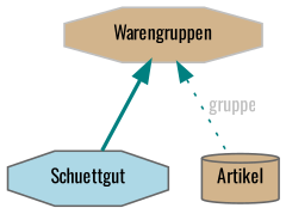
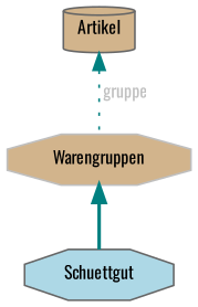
  digraph {
    fontname=Oswald
    node [color=gray40 fillcolor=tan fontname=Oswald fontsize=10 shape=octagon style=filled]
    edge [color=teal dir=back fontname=Oswald fontsize=10 labelfontname=Helvetica labelfontsize=10]
    n1 [fillcolor=lightblue fontcolor=black height=0.2 label=Schuettgut width=0.4]
    n2 [height=0.2 label=Artikel shape=cylinder width=0.4]
    n3 [color=grey75 height=0.2 label=Warengruppen width=0.4]
    n3 -> n1 [style=bold]
-   n3 -> n2 [fontcolor=grey label=" gruppe" style=dotted]
+   n2 -> n3 [fontcolor=grey label=" gruppe" style=dotted]
  }
